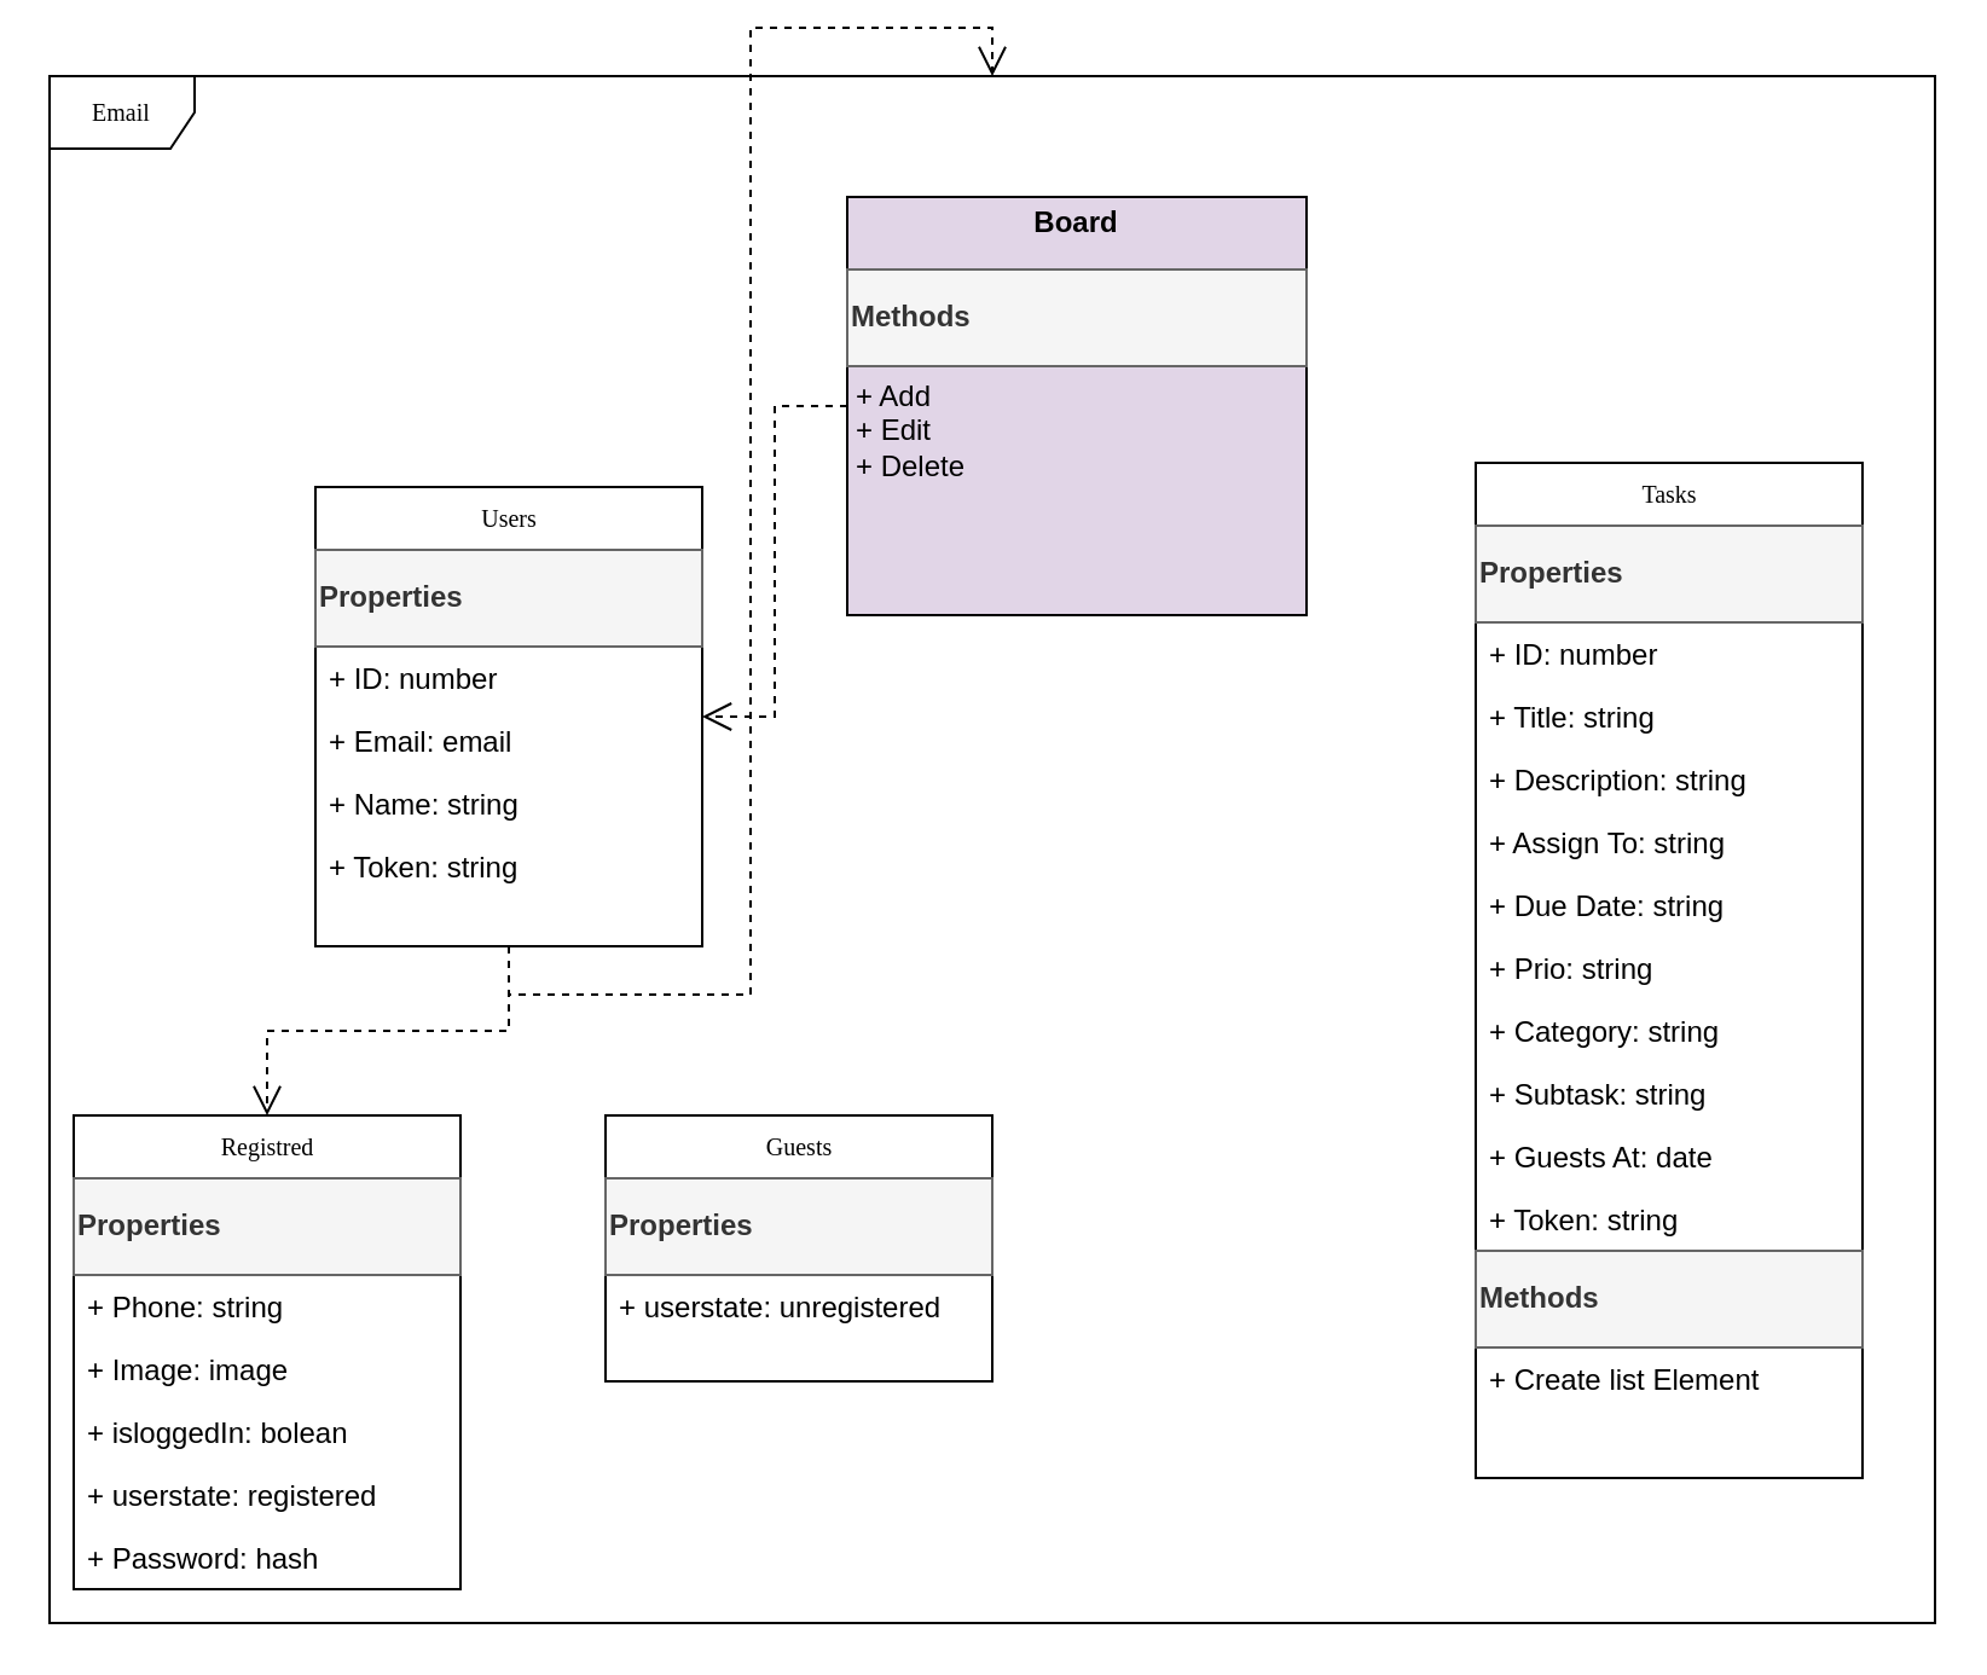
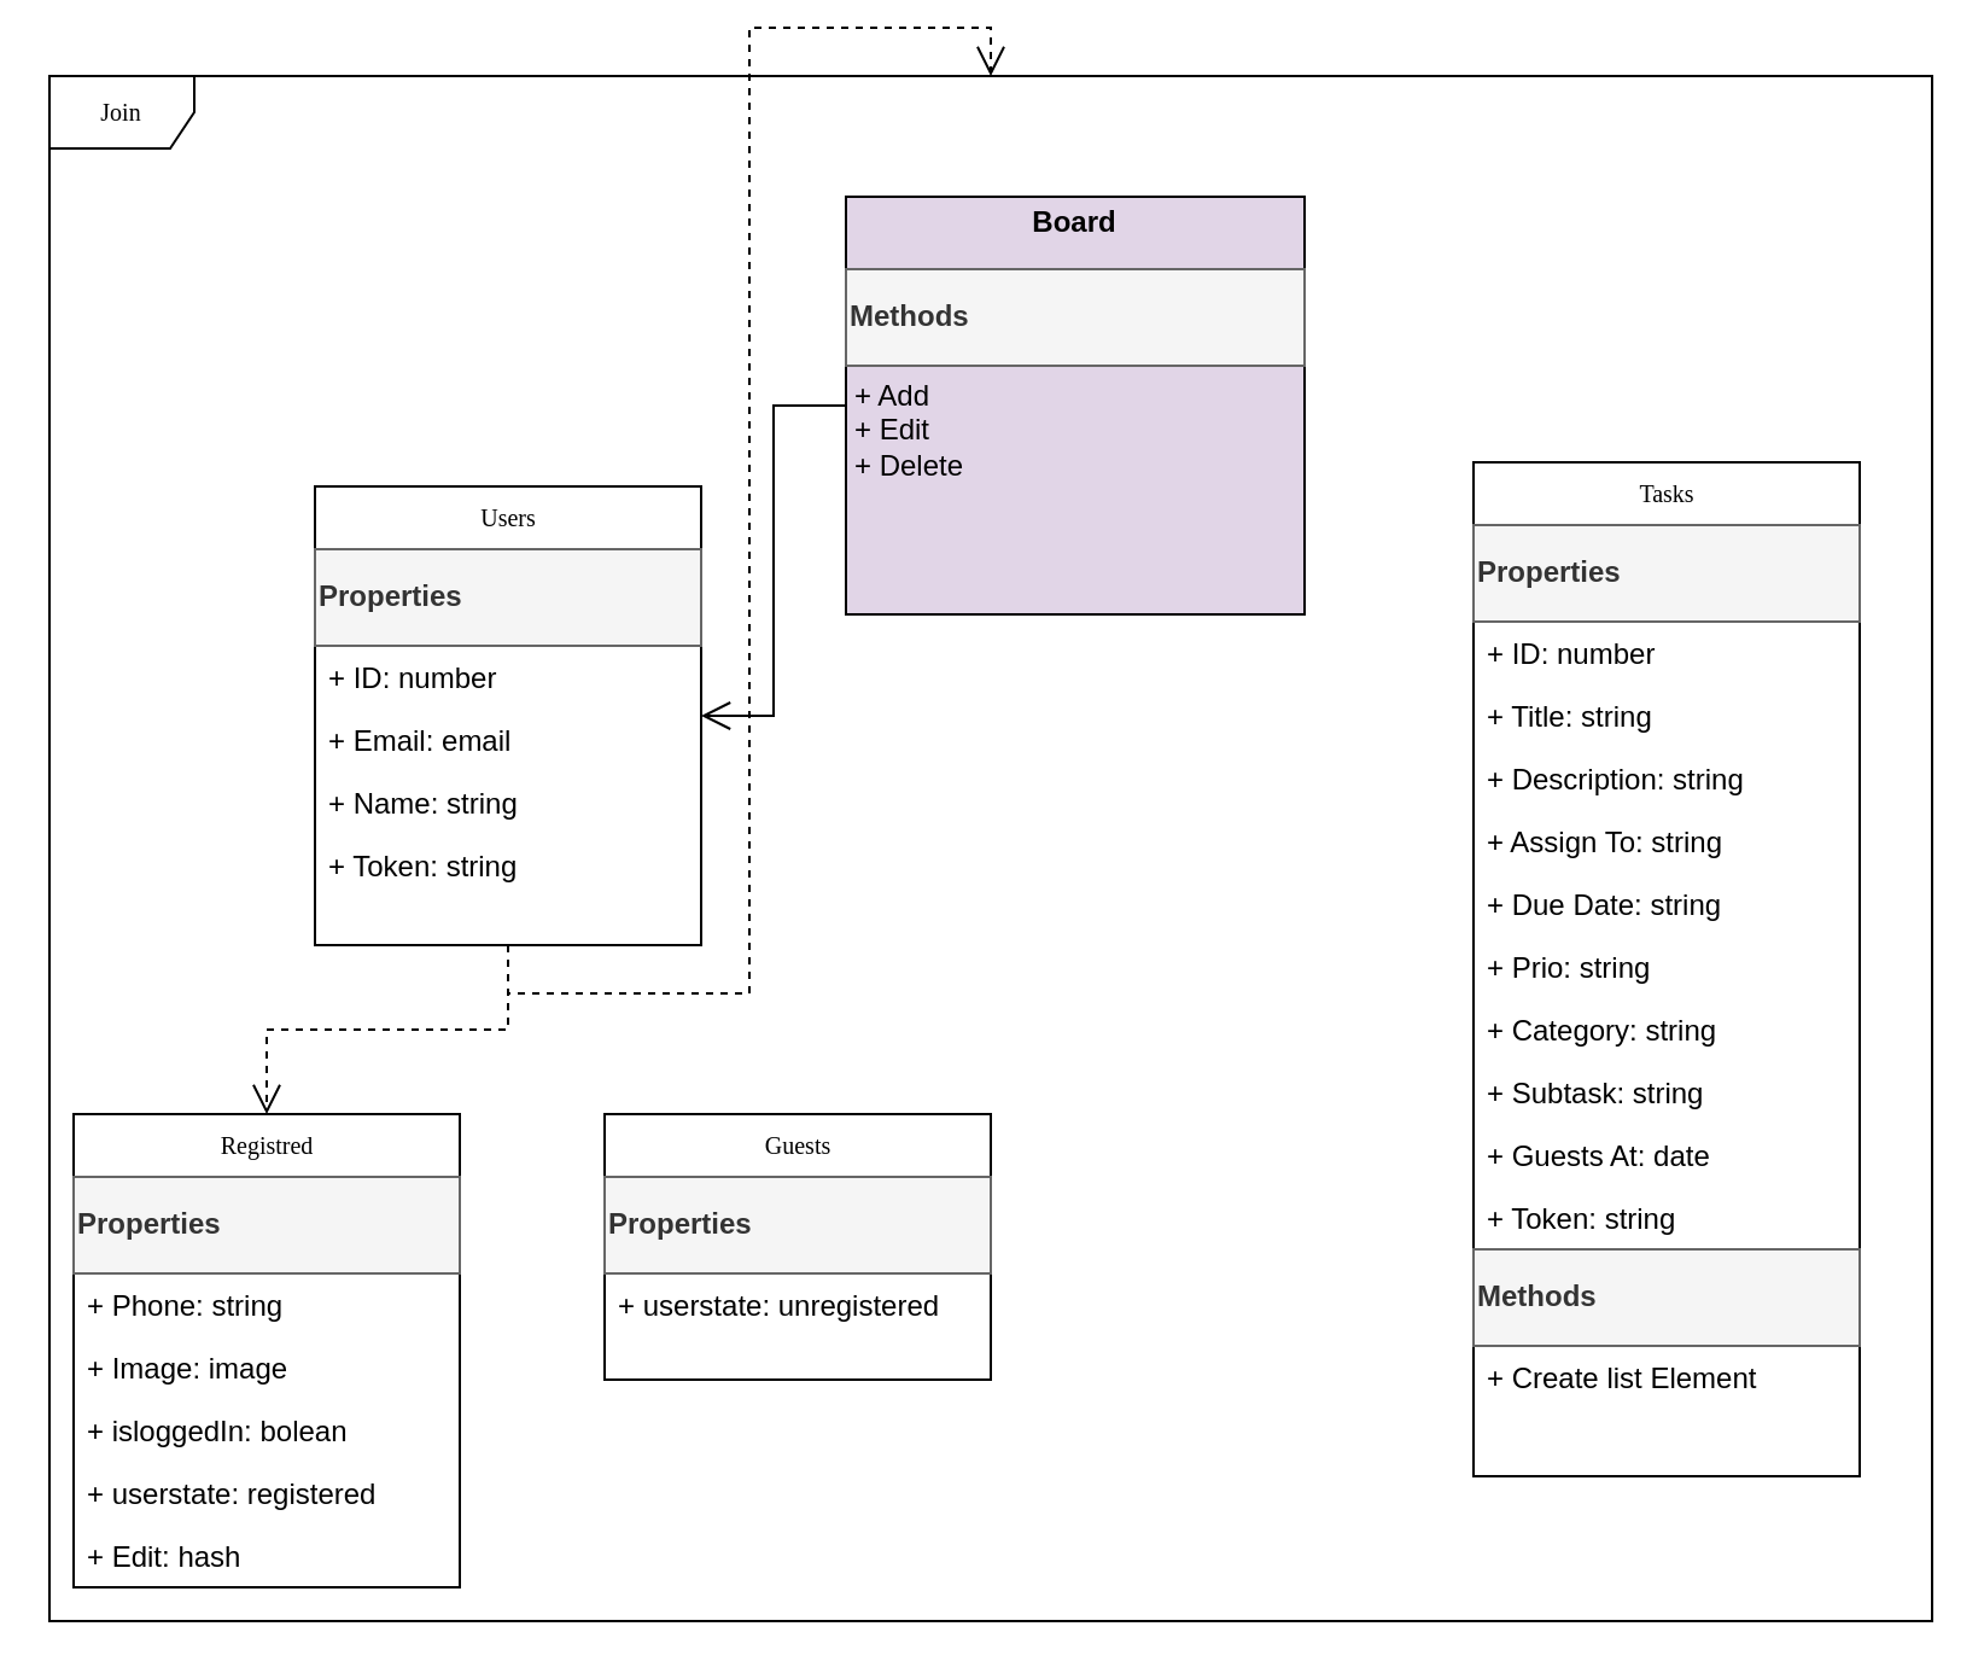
  <mxCell id="0" />
  <mxCell id="1" parent="0" />
- <mxCell id="2" value="Email" style="shape=umlFrame;whiteSpace=wrap;html=1;rounded=0;shadow=0;comic=0;labelBackgroundColor=none;strokeWidth=1;fontFamily=Verdana;fontSize=10;align=center;" parent="1" vertex="1"><mxGeometry x="20" width="780" height="640" as="geometry" y="20" /></mxCell>
+ <mxCell id="2" value="Join" style="shape=umlFrame;whiteSpace=wrap;html=1;rounded=0;shadow=0;comic=0;labelBackgroundColor=none;strokeWidth=1;fontFamily=Verdana;fontSize=10;align=center;" parent="1" vertex="1"><mxGeometry x="20" width="780" height="640" as="geometry" y="20" /></mxCell>
  <mxCell id="3" style="edgeStyle=orthogonalEdgeStyle;rounded=0;orthogonalLoop=1;jettySize=auto;html=1;entryX=0.5;entryY=0;entryDx=0;entryDy=0;dashed=1;endArrow=open;endFill=0;endSize=10;" edge="1" parent="1" source="5" target="27"><mxGeometry relative="1" as="geometry" /></mxCell>
  <mxCell id="4" style="edgeStyle=orthogonalEdgeStyle;rounded=0;orthogonalLoop=1;jettySize=auto;html=1;exitX=0.5;exitY=1;exitDx=0;exitDy=0;endSize=10;dashed=1;endArrow=open;endFill=0;" edge="1" parent="1" source="5" target="2"><mxGeometry relative="1" as="geometry" /></mxCell>
  <mxCell id="5" value="Users" style="swimlane;html=1;fontStyle=0;childLayout=stackLayout;horizontal=1;startSize=26;fillColor=none;horizontalStack=0;resizeParent=1;resizeLast=0;collapsible=1;marginBottom=0;swimlaneFillColor=#ffffff;rounded=0;shadow=0;comic=0;labelBackgroundColor=none;strokeWidth=1;fontFamily=Verdana;fontSize=10;align=center;" parent="1" vertex="1"><mxGeometry x="130" y="190" width="160" height="190" as="geometry" /></mxCell>
  <mxCell id="6" value="Properties" style="text;strokeColor=#666666;fillColor=#f5f5f5;html=1;fontSize=12;fontStyle=1;verticalAlign=middle;align=left;labelBorderColor=none;fontColor=#333333;" vertex="1" parent="5"><mxGeometry y="26" width="160" height="40" as="geometry" /></mxCell>
  <mxCell id="7" value="+ ID: number" style="text;html=1;strokeColor=none;fillColor=none;align=left;verticalAlign=top;spacingLeft=4;spacingRight=4;whiteSpace=wrap;overflow=hidden;rotatable=0;points=[[0,0.5],[1,0.5]];portConstraint=eastwest;" vertex="1" parent="5"><mxGeometry y="66" width="160" height="26" as="geometry" /></mxCell>
  <mxCell id="8" value="+ Email: email" style="text;html=1;strokeColor=none;fillColor=none;align=left;verticalAlign=top;spacingLeft=4;spacingRight=4;whiteSpace=wrap;overflow=hidden;rotatable=0;points=[[0,0.5],[1,0.5]];portConstraint=eastwest;" parent="5" vertex="1"><mxGeometry y="92" width="160" height="26" as="geometry" /></mxCell>
  <mxCell id="9" value="+ Name: string" style="text;html=1;strokeColor=none;fillColor=none;align=left;verticalAlign=top;spacingLeft=4;spacingRight=4;whiteSpace=wrap;overflow=hidden;rotatable=0;points=[[0,0.5],[1,0.5]];portConstraint=eastwest;" parent="5" vertex="1"><mxGeometry y="118" width="160" height="26" as="geometry" /></mxCell>
  <mxCell id="10" value="+ Token: string" style="text;html=1;strokeColor=none;fillColor=none;align=left;verticalAlign=top;spacingLeft=4;spacingRight=4;whiteSpace=wrap;overflow=hidden;rotatable=0;points=[[0,0.5],[1,0.5]];portConstraint=eastwest;" vertex="1" parent="5"><mxGeometry y="144" width="160" height="26" as="geometry" /></mxCell>
- <mxCell id="11" style="edgeStyle=orthogonalEdgeStyle;rounded=0;html=1;labelBackgroundColor=none;startFill=0;endArrow=open;endFill=0;endSize=10;fontFamily=Verdana;fontSize=10;dashed=1;" parent="1" source="12" target="5" edge="1"><mxGeometry relative="1" as="geometry" /></mxCell>
+ <mxCell id="11" style="edgeStyle=orthogonalEdgeStyle;rounded=0;html=1;labelBackgroundColor=none;startFill=0;endArrow=open;endFill=0;endSize=10;fontFamily=Verdana;fontSize=10;dashed=0;" parent="1" source="12" target="5" edge="1"><mxGeometry relative="1" as="geometry" /></mxCell>
  <mxCell id="12" value="&lt;p style=&quot;margin:0px;margin-top:4px;text-align:center;&quot;&gt;&lt;b&gt;Board&lt;br&gt;&lt;br&gt;&lt;/b&gt;&lt;/p&gt;&lt;p style=&quot;margin:0px;margin-left:4px;&quot;&gt;&lt;br&gt;&lt;/p&gt;&lt;p style=&quot;margin:0px;margin-left:4px;&quot;&gt;&lt;br&gt;&lt;/p&gt;&lt;p style=&quot;margin:0px;margin-left:4px;&quot;&gt;&lt;br&gt;+ Add&lt;br&gt;+ Edit&lt;/p&gt;&lt;p style=&quot;margin:0px;margin-left:4px;&quot;&gt;+ Delete&lt;/p&gt;" style="verticalAlign=top;align=left;overflow=fill;fontSize=12;fontFamily=Helvetica;html=1;rounded=0;shadow=0;comic=0;labelBackgroundColor=none;strokeWidth=1;fillColor=#e1d5e7;" parent="1" vertex="1"><mxGeometry x="350" y="70" width="190" height="173" as="geometry" /></mxCell>
  <mxCell id="13" value="Tasks" style="swimlane;html=1;fontStyle=0;childLayout=stackLayout;horizontal=1;startSize=26;fillColor=none;horizontalStack=0;resizeParent=1;resizeLast=0;collapsible=1;marginBottom=0;swimlaneFillColor=#ffffff;rounded=0;shadow=0;comic=0;labelBackgroundColor=none;strokeWidth=1;fontFamily=Verdana;fontSize=10;align=center;" vertex="1" parent="1"><mxGeometry x="610" y="180" width="160" height="420" as="geometry" /></mxCell>
  <mxCell id="14" value="Properties" style="text;strokeColor=#666666;fillColor=#f5f5f5;html=1;fontSize=12;fontStyle=1;verticalAlign=middle;align=left;labelBorderColor=none;fontColor=#333333;" vertex="1" parent="13"><mxGeometry y="26" width="160" height="40" as="geometry" /></mxCell>
  <mxCell id="15" value="+ ID: number" style="text;html=1;strokeColor=none;fillColor=none;align=left;verticalAlign=top;spacingLeft=4;spacingRight=4;whiteSpace=wrap;overflow=hidden;rotatable=0;points=[[0,0.5],[1,0.5]];portConstraint=eastwest;" vertex="1" parent="13"><mxGeometry y="66" width="160" height="26" as="geometry" /></mxCell>
  <mxCell id="16" value="+ Title: string" style="text;html=1;strokeColor=none;fillColor=none;align=left;verticalAlign=top;spacingLeft=4;spacingRight=4;whiteSpace=wrap;overflow=hidden;rotatable=0;points=[[0,0.5],[1,0.5]];portConstraint=eastwest;" vertex="1" parent="13"><mxGeometry y="92" width="160" height="26" as="geometry" /></mxCell>
  <mxCell id="17" value="+ Description: string" style="text;html=1;strokeColor=none;fillColor=none;align=left;verticalAlign=top;spacingLeft=4;spacingRight=4;whiteSpace=wrap;overflow=hidden;rotatable=0;points=[[0,0.5],[1,0.5]];portConstraint=eastwest;" vertex="1" parent="13"><mxGeometry y="118" width="160" height="26" as="geometry" /></mxCell>
  <mxCell id="18" value="+ Assign To: string" style="text;html=1;strokeColor=none;fillColor=none;align=left;verticalAlign=top;spacingLeft=4;spacingRight=4;whiteSpace=wrap;overflow=hidden;rotatable=0;points=[[0,0.5],[1,0.5]];portConstraint=eastwest;" vertex="1" parent="13"><mxGeometry y="144" width="160" height="26" as="geometry" /></mxCell>
  <mxCell id="19" value="+ Due Date: string" style="text;html=1;strokeColor=none;fillColor=none;align=left;verticalAlign=top;spacingLeft=4;spacingRight=4;whiteSpace=wrap;overflow=hidden;rotatable=0;points=[[0,0.5],[1,0.5]];portConstraint=eastwest;" vertex="1" parent="13"><mxGeometry y="170" width="160" height="26" as="geometry" /></mxCell>
  <mxCell id="20" value="+ Prio: string" style="text;html=1;strokeColor=none;fillColor=none;align=left;verticalAlign=top;spacingLeft=4;spacingRight=4;whiteSpace=wrap;overflow=hidden;rotatable=0;points=[[0,0.5],[1,0.5]];portConstraint=eastwest;" vertex="1" parent="13"><mxGeometry y="196" width="160" height="26" as="geometry" /></mxCell>
  <mxCell id="21" value="+ Category: string" style="text;html=1;strokeColor=none;fillColor=none;align=left;verticalAlign=top;spacingLeft=4;spacingRight=4;whiteSpace=wrap;overflow=hidden;rotatable=0;points=[[0,0.5],[1,0.5]];portConstraint=eastwest;" vertex="1" parent="13"><mxGeometry y="222" width="160" height="26" as="geometry" /></mxCell>
  <mxCell id="22" value="+ Subtask: string" style="text;html=1;strokeColor=none;fillColor=none;align=left;verticalAlign=top;spacingLeft=4;spacingRight=4;whiteSpace=wrap;overflow=hidden;rotatable=0;points=[[0,0.5],[1,0.5]];portConstraint=eastwest;" vertex="1" parent="13"><mxGeometry y="248" width="160" height="26" as="geometry" /></mxCell>
  <mxCell id="23" value="+ Guests At: date" style="text;html=1;strokeColor=none;fillColor=none;align=left;verticalAlign=top;spacingLeft=4;spacingRight=4;whiteSpace=wrap;overflow=hidden;rotatable=0;points=[[0,0.5],[1,0.5]];portConstraint=eastwest;" vertex="1" parent="13"><mxGeometry y="274" width="160" height="26" as="geometry" /></mxCell>
  <mxCell id="24" value="+ Token: string" style="text;html=1;strokeColor=none;fillColor=none;align=left;verticalAlign=top;spacingLeft=4;spacingRight=4;whiteSpace=wrap;overflow=hidden;rotatable=0;points=[[0,0.5],[1,0.5]];portConstraint=eastwest;" vertex="1" parent="13"><mxGeometry y="300" width="160" height="26" as="geometry" /></mxCell>
  <mxCell id="25" value="Methods" style="text;strokeColor=#666666;fillColor=#f5f5f5;html=1;fontSize=12;fontStyle=1;verticalAlign=middle;align=left;labelBorderColor=none;fontColor=#333333;" vertex="1" parent="13"><mxGeometry y="326" width="160" height="40" as="geometry" /></mxCell>
  <mxCell id="26" value="+ Create list Element" style="text;html=1;strokeColor=none;fillColor=none;align=left;verticalAlign=top;spacingLeft=4;spacingRight=4;whiteSpace=wrap;overflow=hidden;rotatable=0;points=[[0,0.5],[1,0.5]];portConstraint=eastwest;" vertex="1" parent="13"><mxGeometry y="366" width="160" height="26" as="geometry" /></mxCell>
  <mxCell id="27" value="Registred" style="swimlane;html=1;fontStyle=0;childLayout=stackLayout;horizontal=1;startSize=26;fillColor=none;horizontalStack=0;resizeParent=1;resizeLast=0;collapsible=1;marginBottom=0;swimlaneFillColor=#ffffff;rounded=0;shadow=0;comic=0;labelBackgroundColor=none;strokeWidth=1;fontFamily=Verdana;fontSize=10;align=center;" vertex="1" parent="1"><mxGeometry x="30" y="450" width="160" height="196" as="geometry" /></mxCell>
  <mxCell id="28" value="Properties" style="text;strokeColor=#666666;fillColor=#f5f5f5;html=1;fontSize=12;fontStyle=1;verticalAlign=middle;align=left;labelBorderColor=none;fontColor=#333333;" vertex="1" parent="27"><mxGeometry y="26" width="160" height="40" as="geometry" /></mxCell>
  <mxCell id="29" value="+ Phone: string" style="text;html=1;strokeColor=none;fillColor=none;align=left;verticalAlign=top;spacingLeft=4;spacingRight=4;whiteSpace=wrap;overflow=hidden;rotatable=0;points=[[0,0.5],[1,0.5]];portConstraint=eastwest;" vertex="1" parent="27"><mxGeometry y="66" width="160" height="26" as="geometry" /></mxCell>
  <mxCell id="30" value="+ Image: image" style="text;html=1;strokeColor=none;fillColor=none;align=left;verticalAlign=top;spacingLeft=4;spacingRight=4;whiteSpace=wrap;overflow=hidden;rotatable=0;points=[[0,0.5],[1,0.5]];portConstraint=eastwest;" vertex="1" parent="27"><mxGeometry y="92" width="160" height="26" as="geometry" /></mxCell>
  <mxCell id="31" value="+ isloggedIn: bolean" style="text;html=1;strokeColor=none;fillColor=none;align=left;verticalAlign=top;spacingLeft=4;spacingRight=4;whiteSpace=wrap;overflow=hidden;rotatable=0;points=[[0,0.5],[1,0.5]];portConstraint=eastwest;" vertex="1" parent="27"><mxGeometry y="118" width="160" height="26" as="geometry" /></mxCell>
  <mxCell id="32" value="+ userstate: registered" style="text;html=1;strokeColor=none;fillColor=none;align=left;verticalAlign=top;spacingLeft=4;spacingRight=4;whiteSpace=wrap;overflow=hidden;rotatable=0;points=[[0,0.5],[1,0.5]];portConstraint=eastwest;" vertex="1" parent="27"><mxGeometry y="144" width="160" height="26" as="geometry" /></mxCell>
- <mxCell id="33" value="+ Password: hash" style="text;html=1;strokeColor=none;fillColor=none;align=left;verticalAlign=top;spacingLeft=4;spacingRight=4;whiteSpace=wrap;overflow=hidden;rotatable=0;points=[[0,0.5],[1,0.5]];portConstraint=eastwest;" vertex="1" parent="27"><mxGeometry y="170" width="160" height="26" as="geometry" /></mxCell>
+ <mxCell id="33" value="+ Edit: hash" style="text;html=1;strokeColor=none;fillColor=none;align=left;verticalAlign=top;spacingLeft=4;spacingRight=4;whiteSpace=wrap;overflow=hidden;rotatable=0;points=[[0,0.5],[1,0.5]];portConstraint=eastwest;" vertex="1" parent="27"><mxGeometry y="170" width="160" height="26" as="geometry" /></mxCell>
  <mxCell id="34" value="Guests" style="swimlane;html=1;fontStyle=0;childLayout=stackLayout;horizontal=1;startSize=26;fillColor=none;horizontalStack=0;resizeParent=1;resizeLast=0;collapsible=1;marginBottom=0;swimlaneFillColor=#ffffff;rounded=0;shadow=0;comic=0;labelBackgroundColor=none;strokeWidth=1;fontFamily=Verdana;fontSize=10;align=center;" vertex="1" parent="1"><mxGeometry x="250" y="450" width="160" height="110" as="geometry" /></mxCell>
  <mxCell id="35" value="Properties" style="text;strokeColor=#666666;fillColor=#f5f5f5;html=1;fontSize=12;fontStyle=1;verticalAlign=middle;align=left;labelBorderColor=none;fontColor=#333333;" vertex="1" parent="34"><mxGeometry y="26" width="160" height="40" as="geometry" /></mxCell>
  <mxCell id="36" value="+ userstate: unregistered" style="text;html=1;strokeColor=none;fillColor=none;align=left;verticalAlign=top;spacingLeft=4;spacingRight=4;whiteSpace=wrap;overflow=hidden;rotatable=0;points=[[0,0.5],[1,0.5]];portConstraint=eastwest;" vertex="1" parent="34"><mxGeometry y="66" width="160" height="26" as="geometry" /></mxCell>
  <mxCell id="37" value="Methods" style="text;strokeColor=#666666;fillColor=#f5f5f5;html=1;fontSize=12;fontStyle=1;verticalAlign=middle;align=left;labelBorderColor=none;fontColor=#333333;" vertex="1" parent="1"><mxGeometry x="350" y="100" width="190" height="40" as="geometry" /></mxCell>
